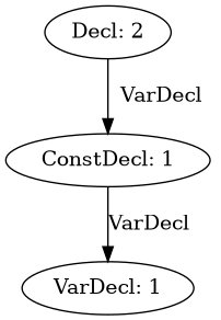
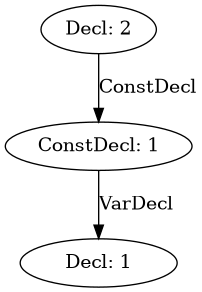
  digraph {
    n1 [label="Decl: 2"]
    n2 [label="ConstDecl: 1"]
-   n3 [label="VarDecl: 1"]
-   n1 -> n2 [label=VarDecl]
+   n3 [label="Decl: 1"]
+   n1 -> n2 [label=ConstDecl]
    n2 -> n3 [label=VarDecl]
  }
